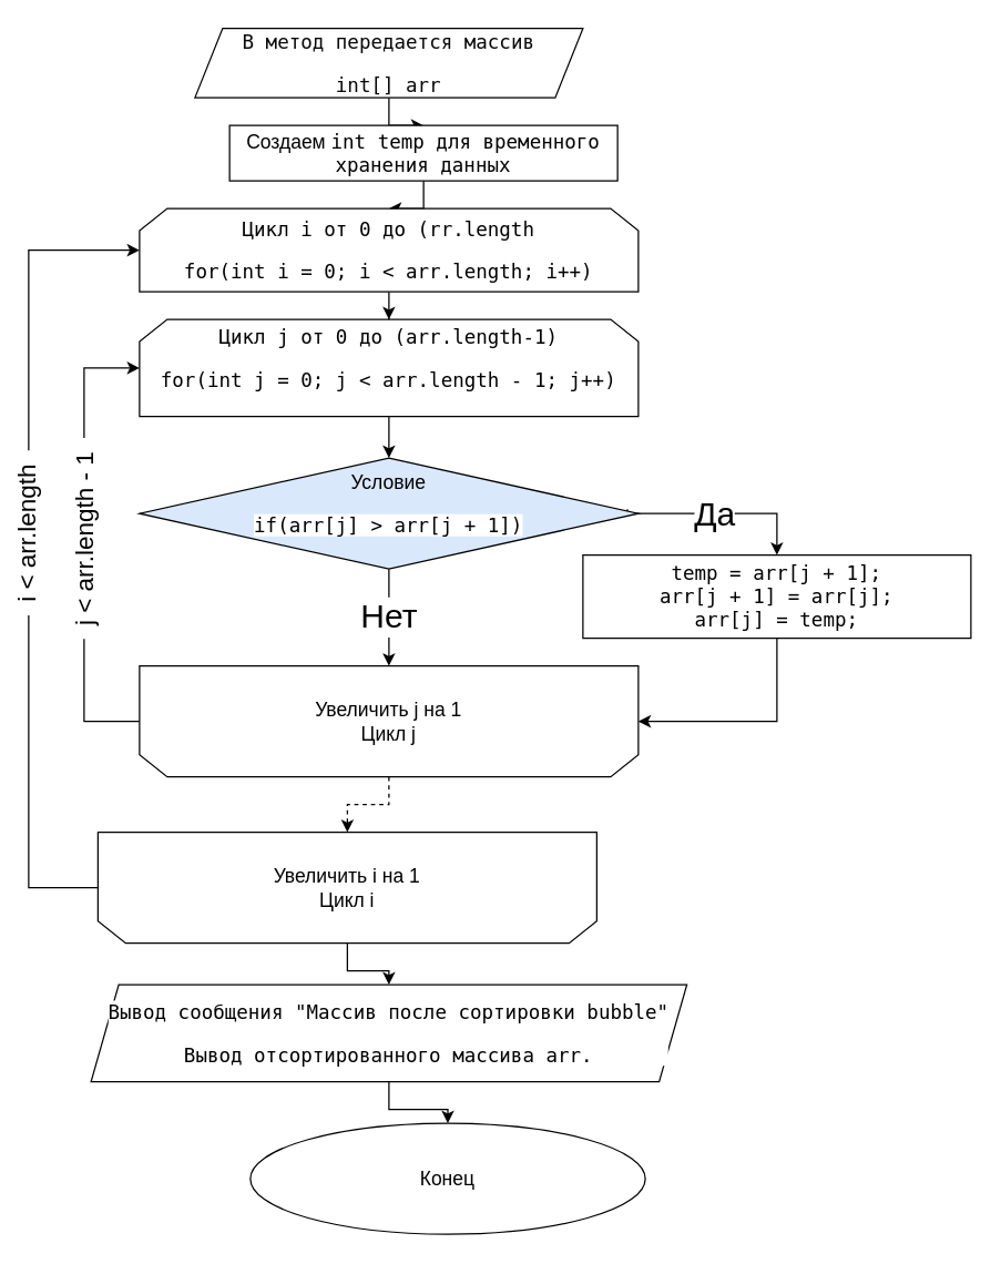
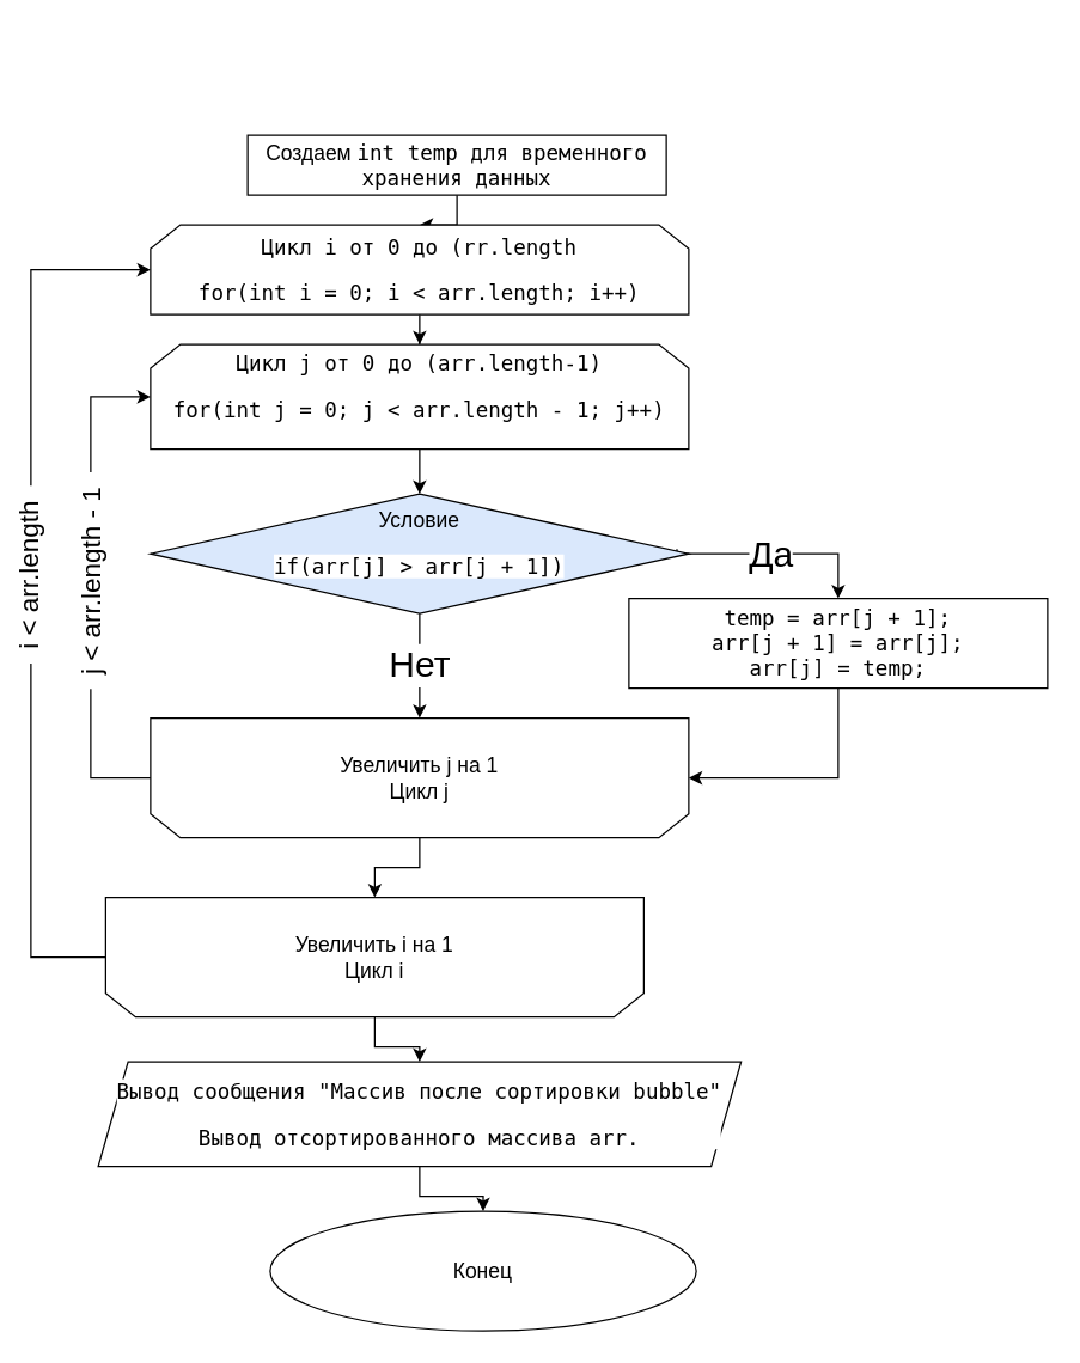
  <mxCell id="0" />
  <mxCell id="1" parent="0" />
- <mxCell id="2" value="" style="edgeStyle=orthogonalEdgeStyle;rounded=0;orthogonalLoop=1;jettySize=auto;html=1;fontSize=14;" edge="1" parent="1" source="3" target="5"><mxGeometry relative="1" as="geometry" /></mxCell>
- <mxCell id="3" value="&lt;pre style=&quot;background-color:#ffffff;color:#080808;font-family:'JetBrains Mono',monospace;font-size:9,8pt;&quot;&gt;В метод передается массив&lt;/pre&gt;&lt;pre style=&quot;background-color:#ffffff;color:#080808;font-family:'JetBrains Mono',monospace;font-size:9,8pt;&quot;&gt;int[] arr&lt;/pre&gt;" style="shape=parallelogram;perimeter=parallelogramPerimeter;whiteSpace=wrap;html=1;fixedSize=1;fontSize=14;" vertex="1" parent="1"><mxGeometry x="140" y="20" width="280" height="50" as="geometry" /></mxCell>
  <mxCell id="4" value="" style="edgeStyle=orthogonalEdgeStyle;rounded=0;orthogonalLoop=1;jettySize=auto;html=1;fontSize=14;" edge="1" parent="1" source="5" target="7"><mxGeometry relative="1" as="geometry" /></mxCell>
  <mxCell id="5" value="Создаем&amp;nbsp;&lt;span style=&quot;font-family: &amp;quot;JetBrains Mono&amp;quot;, monospace;&quot;&gt;int &lt;/span&gt;&lt;span style=&quot;font-family: &amp;quot;JetBrains Mono&amp;quot;, monospace;&quot;&gt;temp&lt;span style=&quot;background-color: rgb(255, 255, 255);&quot;&gt;&amp;nbsp;для временного хранения данных&lt;/span&gt;&lt;/span&gt;" style="rounded=0;whiteSpace=wrap;html=1;fontSize=14;" vertex="1" parent="1"><mxGeometry x="165" y="90" width="280" height="40" as="geometry" /></mxCell>
  <mxCell id="6" value="" style="edgeStyle=orthogonalEdgeStyle;rounded=0;orthogonalLoop=1;jettySize=auto;html=1;fontSize=14;" edge="1" parent="1" source="7" target="9"><mxGeometry relative="1" as="geometry" /></mxCell>
  <mxCell id="7" value="&lt;pre style=&quot;background-color: rgb(255, 255, 255); font-family: &amp;quot;JetBrains Mono&amp;quot;, monospace;&quot;&gt;Цикл i от 0 до (rr.length&lt;/pre&gt;&lt;pre style=&quot;background-color: rgb(255, 255, 255); font-family: &amp;quot;JetBrains Mono&amp;quot;, monospace;&quot;&gt;for(int i = 0; i &amp;lt; arr.length; i++)&lt;/pre&gt;" style="shape=loopLimit;whiteSpace=wrap;html=1;fontSize=14;" vertex="1" parent="1"><mxGeometry x="100" y="150" width="360" height="60" as="geometry" /></mxCell>
  <mxCell id="8" value="" style="edgeStyle=orthogonalEdgeStyle;rounded=0;orthogonalLoop=1;jettySize=auto;html=1;fontSize=14;" edge="1" parent="1" source="9" target="13"><mxGeometry relative="1" as="geometry" /></mxCell>
  <mxCell id="9" value="&lt;span style=&quot;font-family: &amp;quot;JetBrains Mono&amp;quot;, monospace;&quot;&gt;Цикл j от 0 до (&lt;/span&gt;&lt;span style=&quot;background-color: rgb(255, 255, 255); font-family: &amp;quot;JetBrains Mono&amp;quot;, monospace;&quot;&gt;arr.&lt;/span&gt;&lt;span style=&quot;font-family: &amp;quot;JetBrains Mono&amp;quot;, monospace;&quot;&gt;length-1)&lt;/span&gt;&lt;br&gt;&lt;pre style=&quot;font-size: 14px; font-style: normal; font-variant-ligatures: normal; font-variant-caps: normal; font-weight: 400; letter-spacing: normal; orphans: 2; text-align: center; text-indent: 0px; text-transform: none; widows: 2; word-spacing: 0px; -webkit-text-stroke-width: 0px; text-decoration-thickness: initial; text-decoration-style: initial; text-decoration-color: initial; background-color: rgb(255, 255, 255); font-family: &amp;quot;JetBrains Mono&amp;quot;, monospace;&quot;&gt;&lt;pre style=&quot;font-family: &amp;quot;JetBrains Mono&amp;quot;, monospace;&quot;&gt;for(int j = 0; j &amp;lt; arr.length - 1; j++)&lt;/pre&gt;&lt;/pre&gt;" style="shape=loopLimit;whiteSpace=wrap;html=1;fontSize=14;strokeColor=#000000;" vertex="1" parent="1"><mxGeometry x="100" y="230" width="360" height="70" as="geometry" /></mxCell>
  <mxCell id="10" style="edgeStyle=orthogonalEdgeStyle;rounded=0;orthogonalLoop=1;jettySize=auto;html=1;entryX=0.5;entryY=0;entryDx=0;entryDy=0;fontSize=14;exitX=0.978;exitY=0.462;exitDx=0;exitDy=0;exitPerimeter=0;" edge="1" parent="1" source="13" target="15"><mxGeometry relative="1" as="geometry"><Array as="points"><mxPoint x="452" y="370" /><mxPoint x="560" y="370" /></Array></mxGeometry></mxCell>
  <mxCell id="11" value="&lt;font style=&quot;font-size: 24px;&quot;&gt;Да&lt;/font&gt;" style="edgeLabel;html=1;align=center;verticalAlign=middle;resizable=0;points=[];fontSize=14;" vertex="1" connectable="0" parent="10"><mxGeometry x="-0.072" relative="1" as="geometry"><mxPoint as="offset" /></mxGeometry></mxCell>
  <mxCell id="12" value="Нет" style="edgeStyle=orthogonalEdgeStyle;rounded=0;orthogonalLoop=1;jettySize=auto;html=1;fontSize=24;" edge="1" parent="1" source="13"><mxGeometry relative="1" as="geometry"><mxPoint x="280" y="480" as="targetPoint" /></mxGeometry></mxCell>
  <mxCell id="13" value="Условие&lt;br&gt;&lt;pre style=&quot;background-color: rgb(255, 255, 255); font-family: &amp;quot;JetBrains Mono&amp;quot;, monospace;&quot;&gt;if(arr[j] &amp;gt; arr[j + 1])&lt;/pre&gt;" style="rhombus;whiteSpace=wrap;html=1;fontSize=14;fillColor=#dae8fc;" vertex="1" parent="1"><mxGeometry x="100" y="330" width="360" height="80" as="geometry" /></mxCell>
  <mxCell id="14" style="edgeStyle=orthogonalEdgeStyle;rounded=0;orthogonalLoop=1;jettySize=auto;html=1;exitX=0.5;exitY=1;exitDx=0;exitDy=0;entryX=0;entryY=0.5;entryDx=0;entryDy=0;fontSize=24;" edge="1" parent="1" source="15"><mxGeometry relative="1" as="geometry"><mxPoint x="460" y="520" as="targetPoint" /><Array as="points"><mxPoint x="560" y="520" /></Array></mxGeometry></mxCell>
  <mxCell id="15" value="&lt;pre style=&quot;background-color: rgb(255, 255, 255); font-family: &amp;quot;JetBrains Mono&amp;quot;, monospace;&quot;&gt;temp = arr[j + 1];&lt;br&gt;arr[j + 1] = arr[j];&lt;br&gt;arr[j] = temp;&lt;/pre&gt;" style="rounded=0;whiteSpace=wrap;html=1;fontSize=14;" vertex="1" parent="1"><mxGeometry x="420" y="400" width="280" height="60" as="geometry" /></mxCell>
  <mxCell id="16" style="edgeStyle=orthogonalEdgeStyle;rounded=0;orthogonalLoop=1;jettySize=auto;html=1;exitX=1;exitY=0.5;exitDx=0;exitDy=0;entryX=0;entryY=0.5;entryDx=0;entryDy=0;fontSize=14;fontColor=#000000;" edge="1" parent="1" source="19" target="9"><mxGeometry relative="1" as="geometry"><Array as="points"><mxPoint x="60" y="520" /><mxPoint x="60" y="265" /></Array></mxGeometry></mxCell>
  <mxCell id="17" value="&lt;font style=&quot;font-size: 18px;&quot;&gt;&amp;nbsp; j &amp;lt; arr.length - 1&amp;nbsp;&amp;nbsp;&lt;/font&gt;" style="edgeLabel;html=1;align=center;verticalAlign=middle;resizable=0;points=[];fontSize=14;fontColor=#000000;rotation=-90;" vertex="1" connectable="0" parent="16"><mxGeometry x="-0.224" y="-1" relative="1" as="geometry"><mxPoint x="-1" y="-40" as="offset" /></mxGeometry></mxCell>
- <mxCell id="18" value="" style="edgeStyle=orthogonalEdgeStyle;rounded=0;orthogonalLoop=1;jettySize=auto;html=1;fontSize=14;fontColor=#000000;dashed=1;" edge="1" parent="1" source="19" target="23"><mxGeometry relative="1" as="geometry" /></mxCell>
+ <mxCell id="18" value="" style="edgeStyle=orthogonalEdgeStyle;rounded=0;orthogonalLoop=1;jettySize=auto;html=1;fontSize=14;fontColor=#000000;" edge="1" parent="1" source="19" target="23"><mxGeometry relative="1" as="geometry" /></mxCell>
  <mxCell id="19" value="&lt;span style=&quot;background-color: rgb(255, 255, 255);&quot;&gt;Увеличить j на 1&lt;/span&gt;&lt;br style=&quot;background-color: rgb(255, 255, 255);&quot;&gt;&lt;span style=&quot;background-color: rgb(255, 255, 255);&quot;&gt;Цикл j&lt;/span&gt;" style="shape=loopLimit;whiteSpace=wrap;html=1;fontSize=14;direction=west;" vertex="1" parent="1"><mxGeometry x="100" y="480" width="360" height="80" as="geometry" /></mxCell>
  <mxCell id="20" style="edgeStyle=orthogonalEdgeStyle;rounded=0;orthogonalLoop=1;jettySize=auto;html=1;exitX=1;exitY=0.5;exitDx=0;exitDy=0;entryX=0;entryY=0.5;entryDx=0;entryDy=0;fontSize=14;fontColor=#000000;" edge="1" parent="1" source="23" target="7"><mxGeometry relative="1" as="geometry"><Array as="points"><mxPoint x="20" y="640" /><mxPoint x="20" y="180" /></Array></mxGeometry></mxCell>
  <mxCell id="21" value="&amp;nbsp; i&amp;nbsp;&amp;lt; arr.length&amp;nbsp;&amp;nbsp;" style="edgeLabel;html=1;align=center;verticalAlign=middle;resizable=0;points=[];fontSize=18;fontColor=#000000;rotation=-90;" vertex="1" connectable="0" parent="20"><mxGeometry x="0.051" y="2" relative="1" as="geometry"><mxPoint y="6" as="offset" /></mxGeometry></mxCell>
  <mxCell id="22" value="" style="edgeStyle=orthogonalEdgeStyle;rounded=0;orthogonalLoop=1;jettySize=auto;html=1;fontSize=14;fontColor=#000000;" edge="1" parent="1" source="23" target="25"><mxGeometry relative="1" as="geometry" /></mxCell>
  <mxCell id="23" value="&lt;span style=&quot;background-color: rgb(255, 255, 255);&quot;&gt;Увеличить i на 1&lt;/span&gt;&lt;br style=&quot;background-color: rgb(255, 255, 255);&quot;&gt;&lt;span style=&quot;background-color: rgb(255, 255, 255);&quot;&gt;Цикл i&lt;/span&gt;" style="shape=loopLimit;whiteSpace=wrap;html=1;fontSize=14;fontColor=#000000;strokeColor=#000000;direction=west;" vertex="1" parent="1"><mxGeometry x="70" y="600" width="360" height="80" as="geometry" /></mxCell>
  <mxCell id="24" value="" style="edgeStyle=orthogonalEdgeStyle;rounded=0;orthogonalLoop=1;jettySize=auto;html=1;fontSize=14;fontColor=#000000;" edge="1" parent="1" source="25" target="26"><mxGeometry relative="1" as="geometry" /></mxCell>
  <mxCell id="25" value="&lt;pre style=&quot;background-color: rgb(255, 255, 255); font-family: &amp;quot;JetBrains Mono&amp;quot;, monospace;&quot;&gt;Вывод сообщения &quot;Массив после сортировки bubble&quot;&lt;/pre&gt;&lt;pre style=&quot;background-color: rgb(255, 255, 255); font-family: &amp;quot;JetBrains Mono&amp;quot;, monospace;&quot;&gt;Вывод отсортированного массива arr.&lt;/pre&gt;" style="shape=parallelogram;perimeter=parallelogramPerimeter;whiteSpace=wrap;html=1;fixedSize=1;fontSize=14;fontColor=#000000;strokeColor=#000000;" vertex="1" parent="1"><mxGeometry x="65" y="710" width="430" height="70" as="geometry" /></mxCell>
  <mxCell id="26" value="Конец" style="ellipse;whiteSpace=wrap;html=1;fontSize=14;fontColor=#000000;strokeColor=#000000;" vertex="1" parent="1"><mxGeometry x="180" y="810" width="285" height="80" as="geometry" /></mxCell>
